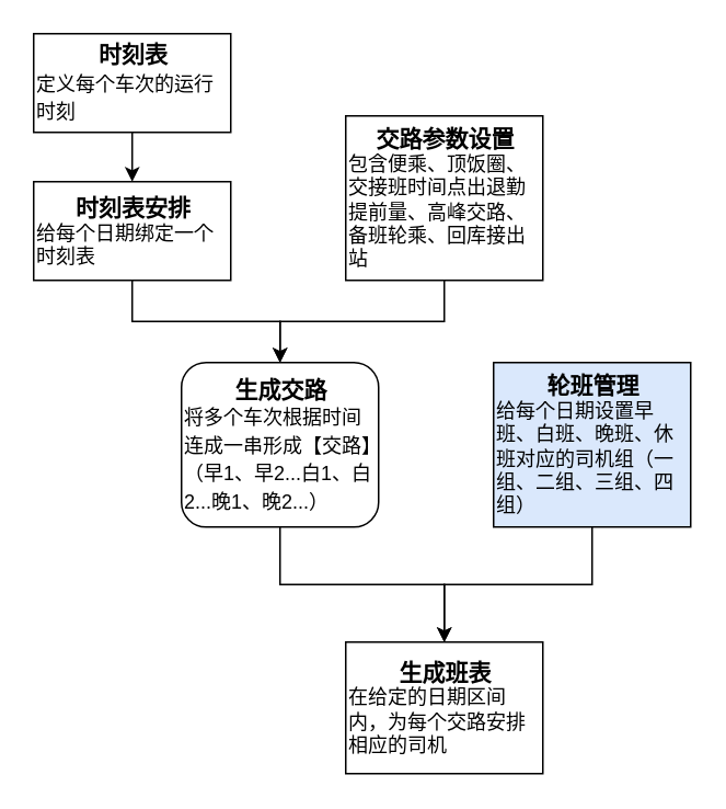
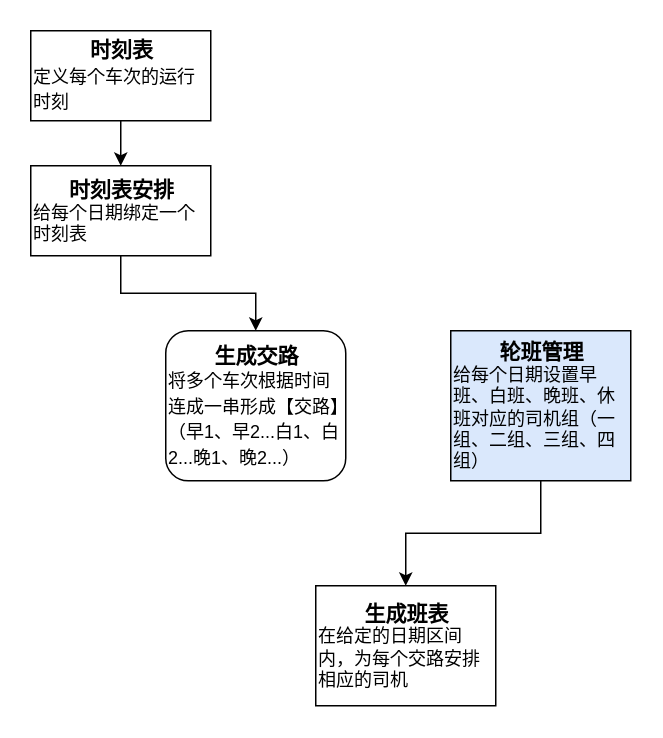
  <mxCell id="0" />
  <mxCell id="1" parent="0" />
  <mxCell id="2" value="" style="edgeStyle=orthogonalEdgeStyle;rounded=0;orthogonalLoop=1;jettySize=auto;html=1;align=left;" edge="1" parent="1" source="3" target="5"><mxGeometry relative="1" as="geometry" /></mxCell>
  <mxCell id="3" value="&lt;div style=&quot;text-align: center;&quot;&gt;&lt;span style=&quot;background-color: initial;&quot;&gt;时刻表&lt;/span&gt;&lt;/div&gt;&lt;div&gt;&lt;span style=&quot;font-weight: normal;&quot;&gt;&lt;font style=&quot;font-size: 12px;&quot;&gt;定义每个车次的运行时刻&lt;/font&gt;&lt;/span&gt;&lt;/div&gt;" style="rounded=0;whiteSpace=wrap;html=1;fontSize=14;fontStyle=1;align=left;" vertex="1" parent="1"><mxGeometry x="20" y="20" width="120" height="60" as="geometry" /></mxCell>
  <mxCell id="4" value="" style="edgeStyle=orthogonalEdgeStyle;rounded=0;orthogonalLoop=1;jettySize=auto;html=1;align=left;" edge="1" parent="1" source="5" target="9"><mxGeometry relative="1" as="geometry" /></mxCell>
  <mxCell id="5" value="&lt;div style=&quot;text-align: center;&quot;&gt;&lt;b style=&quot;background-color: initial;&quot;&gt;&lt;font style=&quot;font-size: 14px;&quot;&gt;时刻表安排&lt;/font&gt;&lt;/b&gt;&lt;/div&gt;&lt;div&gt;给每个日期绑定一个时刻表&lt;/div&gt;" style="rounded=0;whiteSpace=wrap;html=1;align=left;" vertex="1" parent="1"><mxGeometry x="20" y="110" width="120" height="60" as="geometry" /></mxCell>
- <mxCell id="6" value="" style="edgeStyle=orthogonalEdgeStyle;rounded=0;orthogonalLoop=1;jettySize=auto;html=1;exitX=0.5;exitY=1;exitDx=0;exitDy=0;align=left;" edge="1" parent="1" source="7" target="9"><mxGeometry relative="1" as="geometry" /></mxCell>
- <mxCell id="7" value="&lt;div style=&quot;text-align: center;&quot;&gt;&lt;b style=&quot;background-color: initial;&quot;&gt;&lt;font style=&quot;font-size: 14px;&quot;&gt;交路参数设置&lt;/font&gt;&lt;/b&gt;&lt;/div&gt;&lt;div&gt;包含便乘、顶饭圈、交接班时间点出退勤提前量、高峰交路、备班轮乘、回库接出站&lt;/div&gt;" style="rounded=0;whiteSpace=wrap;html=1;align=left;" vertex="1" parent="1"><mxGeometry x="210" y="70" width="120" height="100" as="geometry" /></mxCell>
- <mxCell id="8" style="edgeStyle=orthogonalEdgeStyle;rounded=0;orthogonalLoop=1;jettySize=auto;html=1;align=left;" edge="1" parent="1" source="9" target="12"><mxGeometry relative="1" as="geometry" /></mxCell>
  <mxCell id="9" value="&lt;div style=&quot;text-align: center;&quot;&gt;&lt;span style=&quot;background-color: initial;&quot;&gt;生成交路&lt;/span&gt;&lt;/div&gt;&lt;div&gt;&lt;span style=&quot;font-size: 12px; font-weight: 400;&quot;&gt;将多个车次根据时间连成一串形成【交路】（早1、早2...白1、白2...晚1、晚2...）&lt;/span&gt;&lt;br&gt;&lt;/div&gt;" style="whiteSpace=wrap;html=1;fontStyle=1;fontSize=14;align=left;rounded=1;" vertex="1" parent="1"><mxGeometry x="110" y="220" width="120" height="100" as="geometry" /></mxCell>
  <mxCell id="10" value="" style="edgeStyle=orthogonalEdgeStyle;rounded=0;orthogonalLoop=1;jettySize=auto;html=1;align=left;" edge="1" parent="1" source="11" target="12"><mxGeometry relative="1" as="geometry" /></mxCell>
  <mxCell id="11" value="&lt;div style=&quot;text-align: center;&quot;&gt;&lt;b style=&quot;background-color: initial;&quot;&gt;&lt;font style=&quot;font-size: 14px;&quot;&gt;轮班管理&lt;/font&gt;&lt;/b&gt;&lt;/div&gt;&lt;div&gt;给每个日期设置早班、白班、晚班、休班对应的司机组（一组、二组、三组、四组）&lt;/div&gt;" style="rounded=0;whiteSpace=wrap;html=1;align=left;fillColor=#dae8fc;" vertex="1" parent="1"><mxGeometry x="300" y="220" width="120" height="100" as="geometry" /></mxCell>
  <mxCell id="12" value="&lt;div style=&quot;text-align: center;&quot;&gt;&lt;b style=&quot;background-color: initial;&quot;&gt;&lt;font style=&quot;font-size: 14px;&quot;&gt;生成班表&lt;/font&gt;&lt;/b&gt;&lt;/div&gt;&lt;div&gt;在给定的日期区间内，为每个交路安排相应的司机&lt;/div&gt;" style="rounded=0;whiteSpace=wrap;html=1;align=left;" vertex="1" parent="1"><mxGeometry x="210" y="390" width="120" height="80" as="geometry" /></mxCell>
